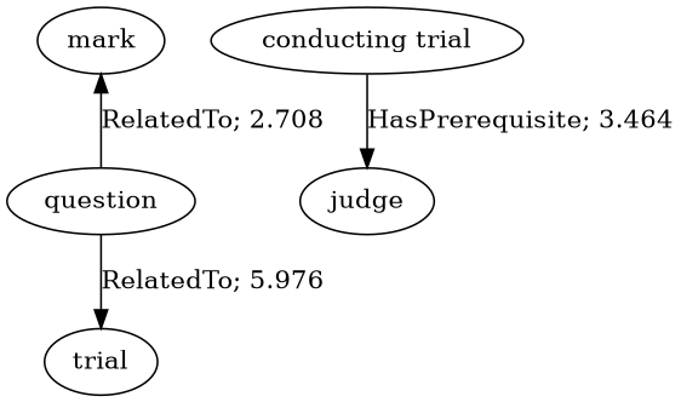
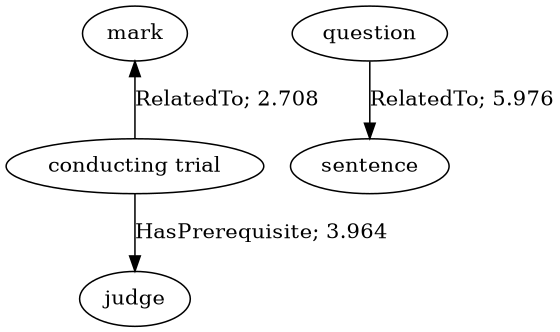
  digraph {
    edge [dir=forward]
    n1 [label=mark]
    n2 [label=question]
-   n3 [label=trial]
+   n3 [label=sentence]
    n4 [label="conducting trial"]
    n5 [label=judge]
-   n1 -> n2 [dir=back label="RelatedTo; 2.708" weight=2.708]
+   n1 -> n4 [dir=back label="RelatedTo; 2.708" weight=2.708]
    n2 -> n3 [label="RelatedTo; 5.976" weight=5.936]
-   n4 -> n5 [label="HasPrerequisite; 3.464" weight=3.464]
+   n4 -> n5 [label="HasPrerequisite; 3.964" weight=3.464]
  }
